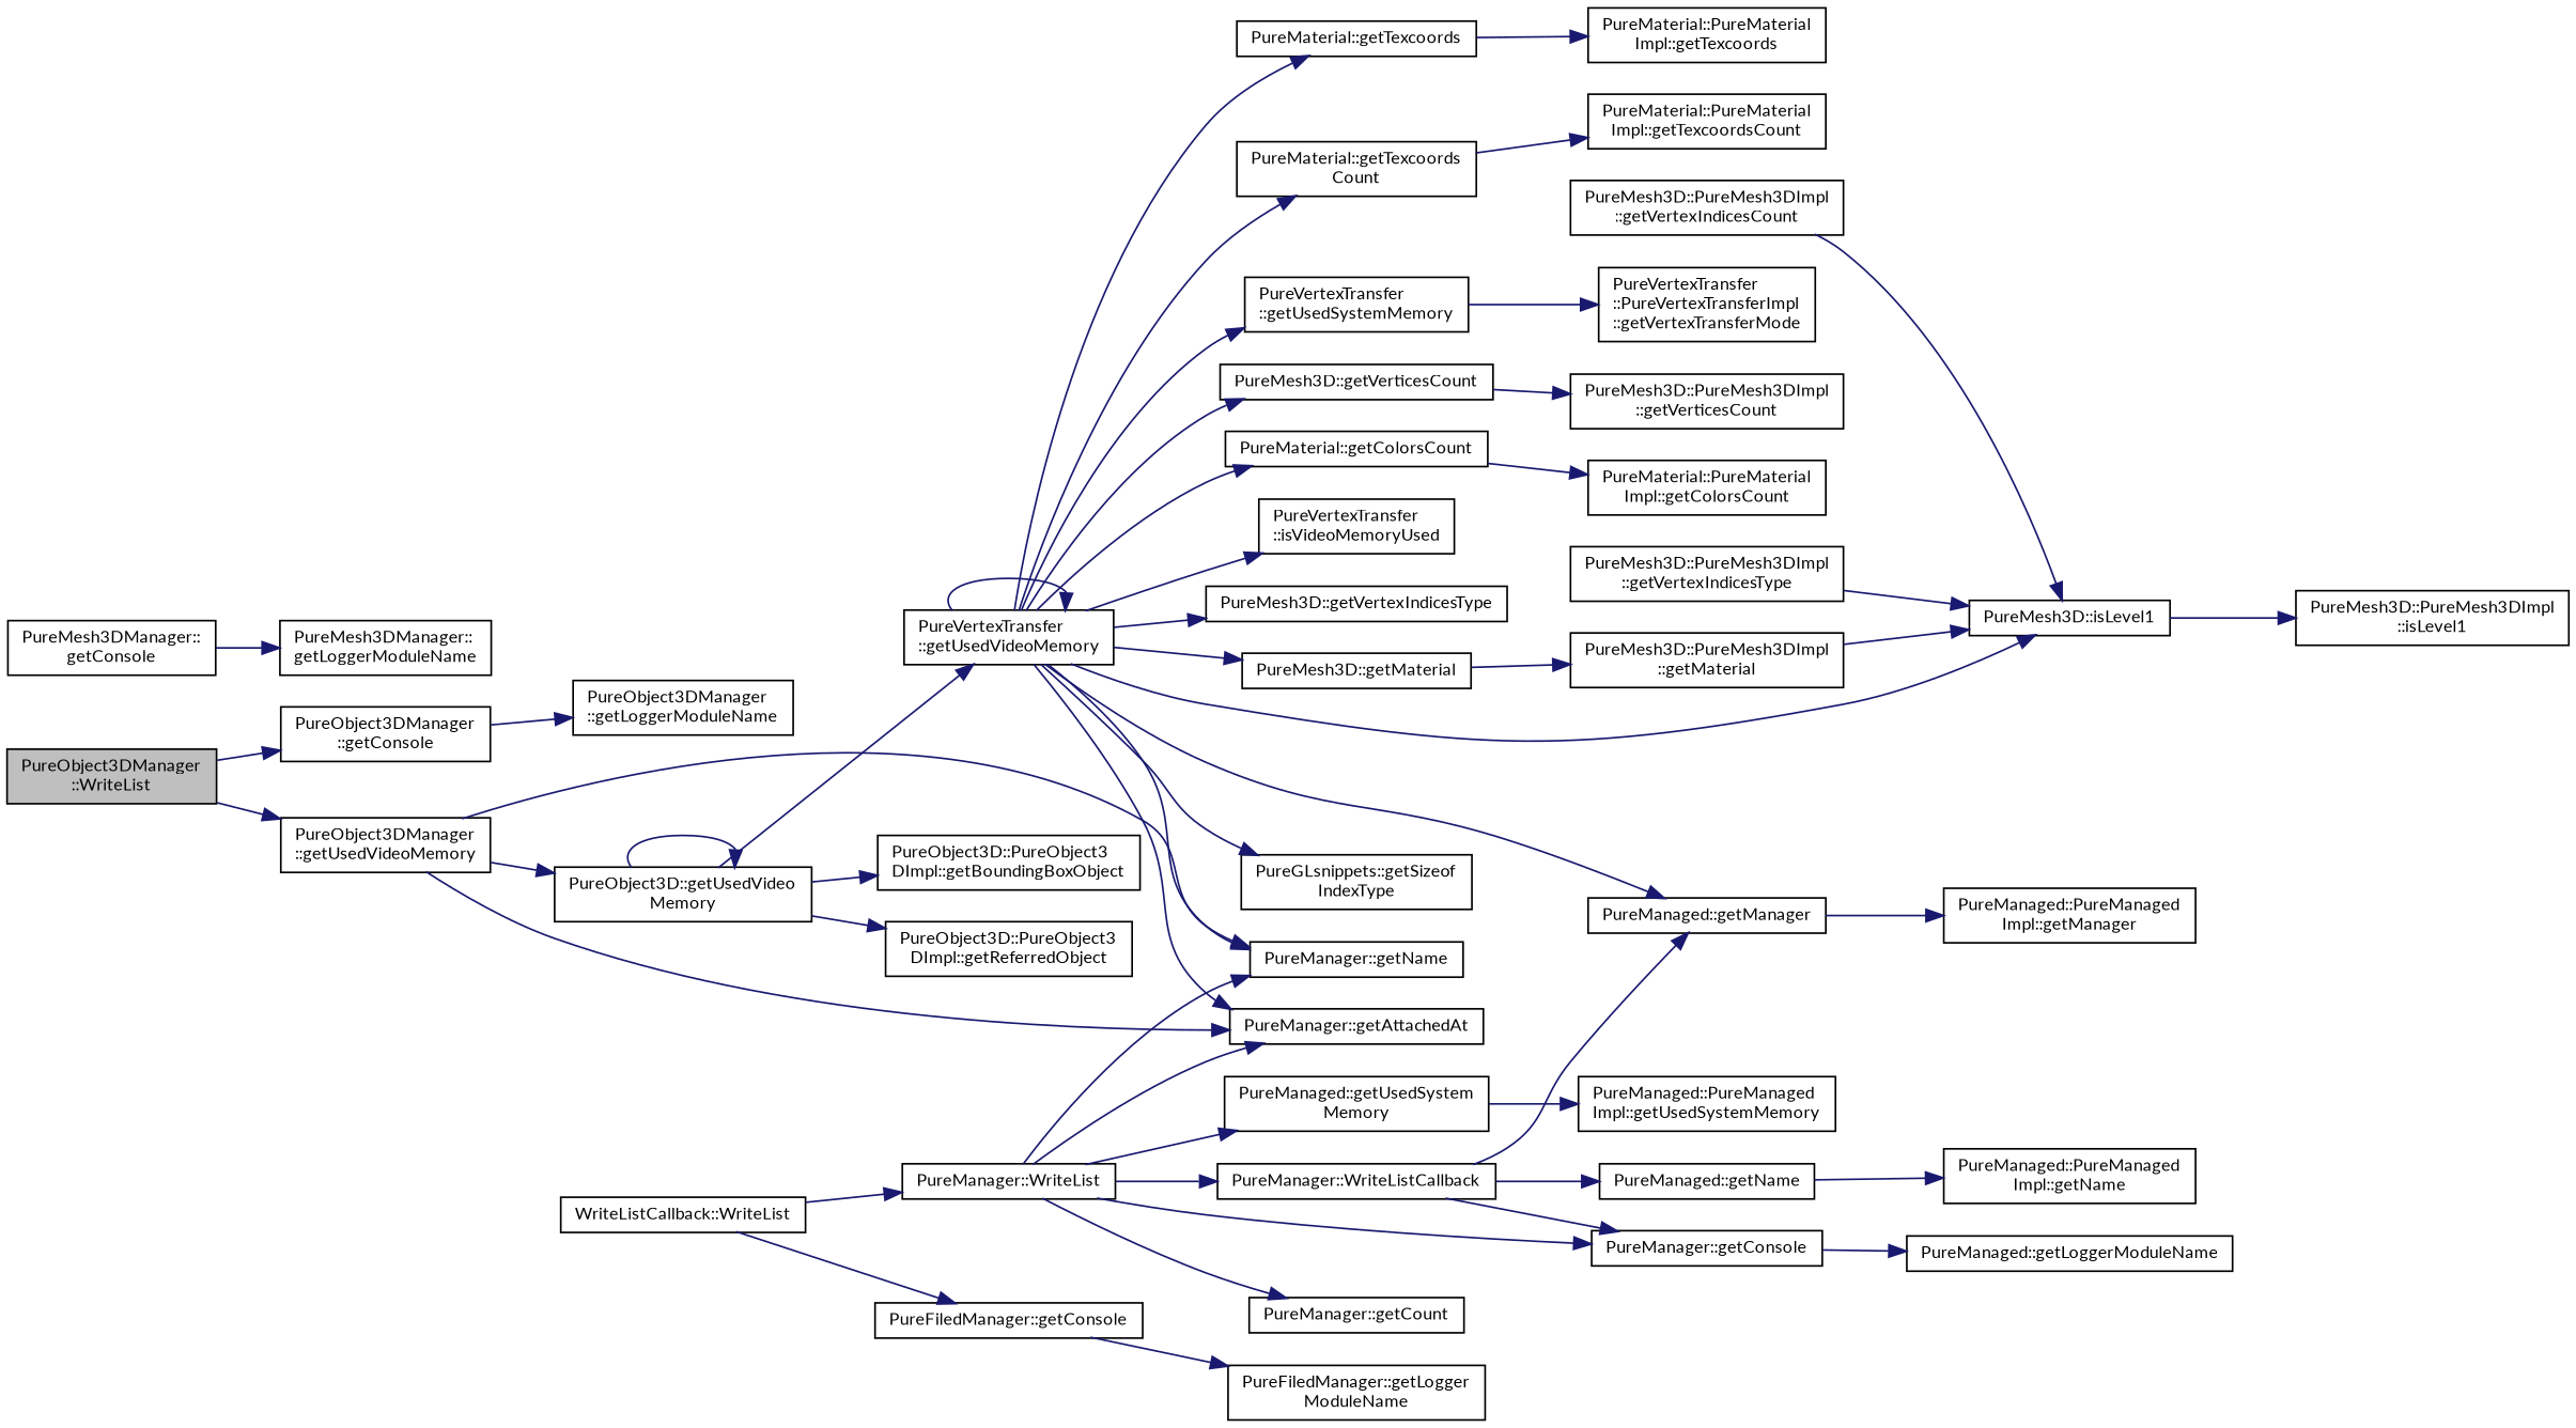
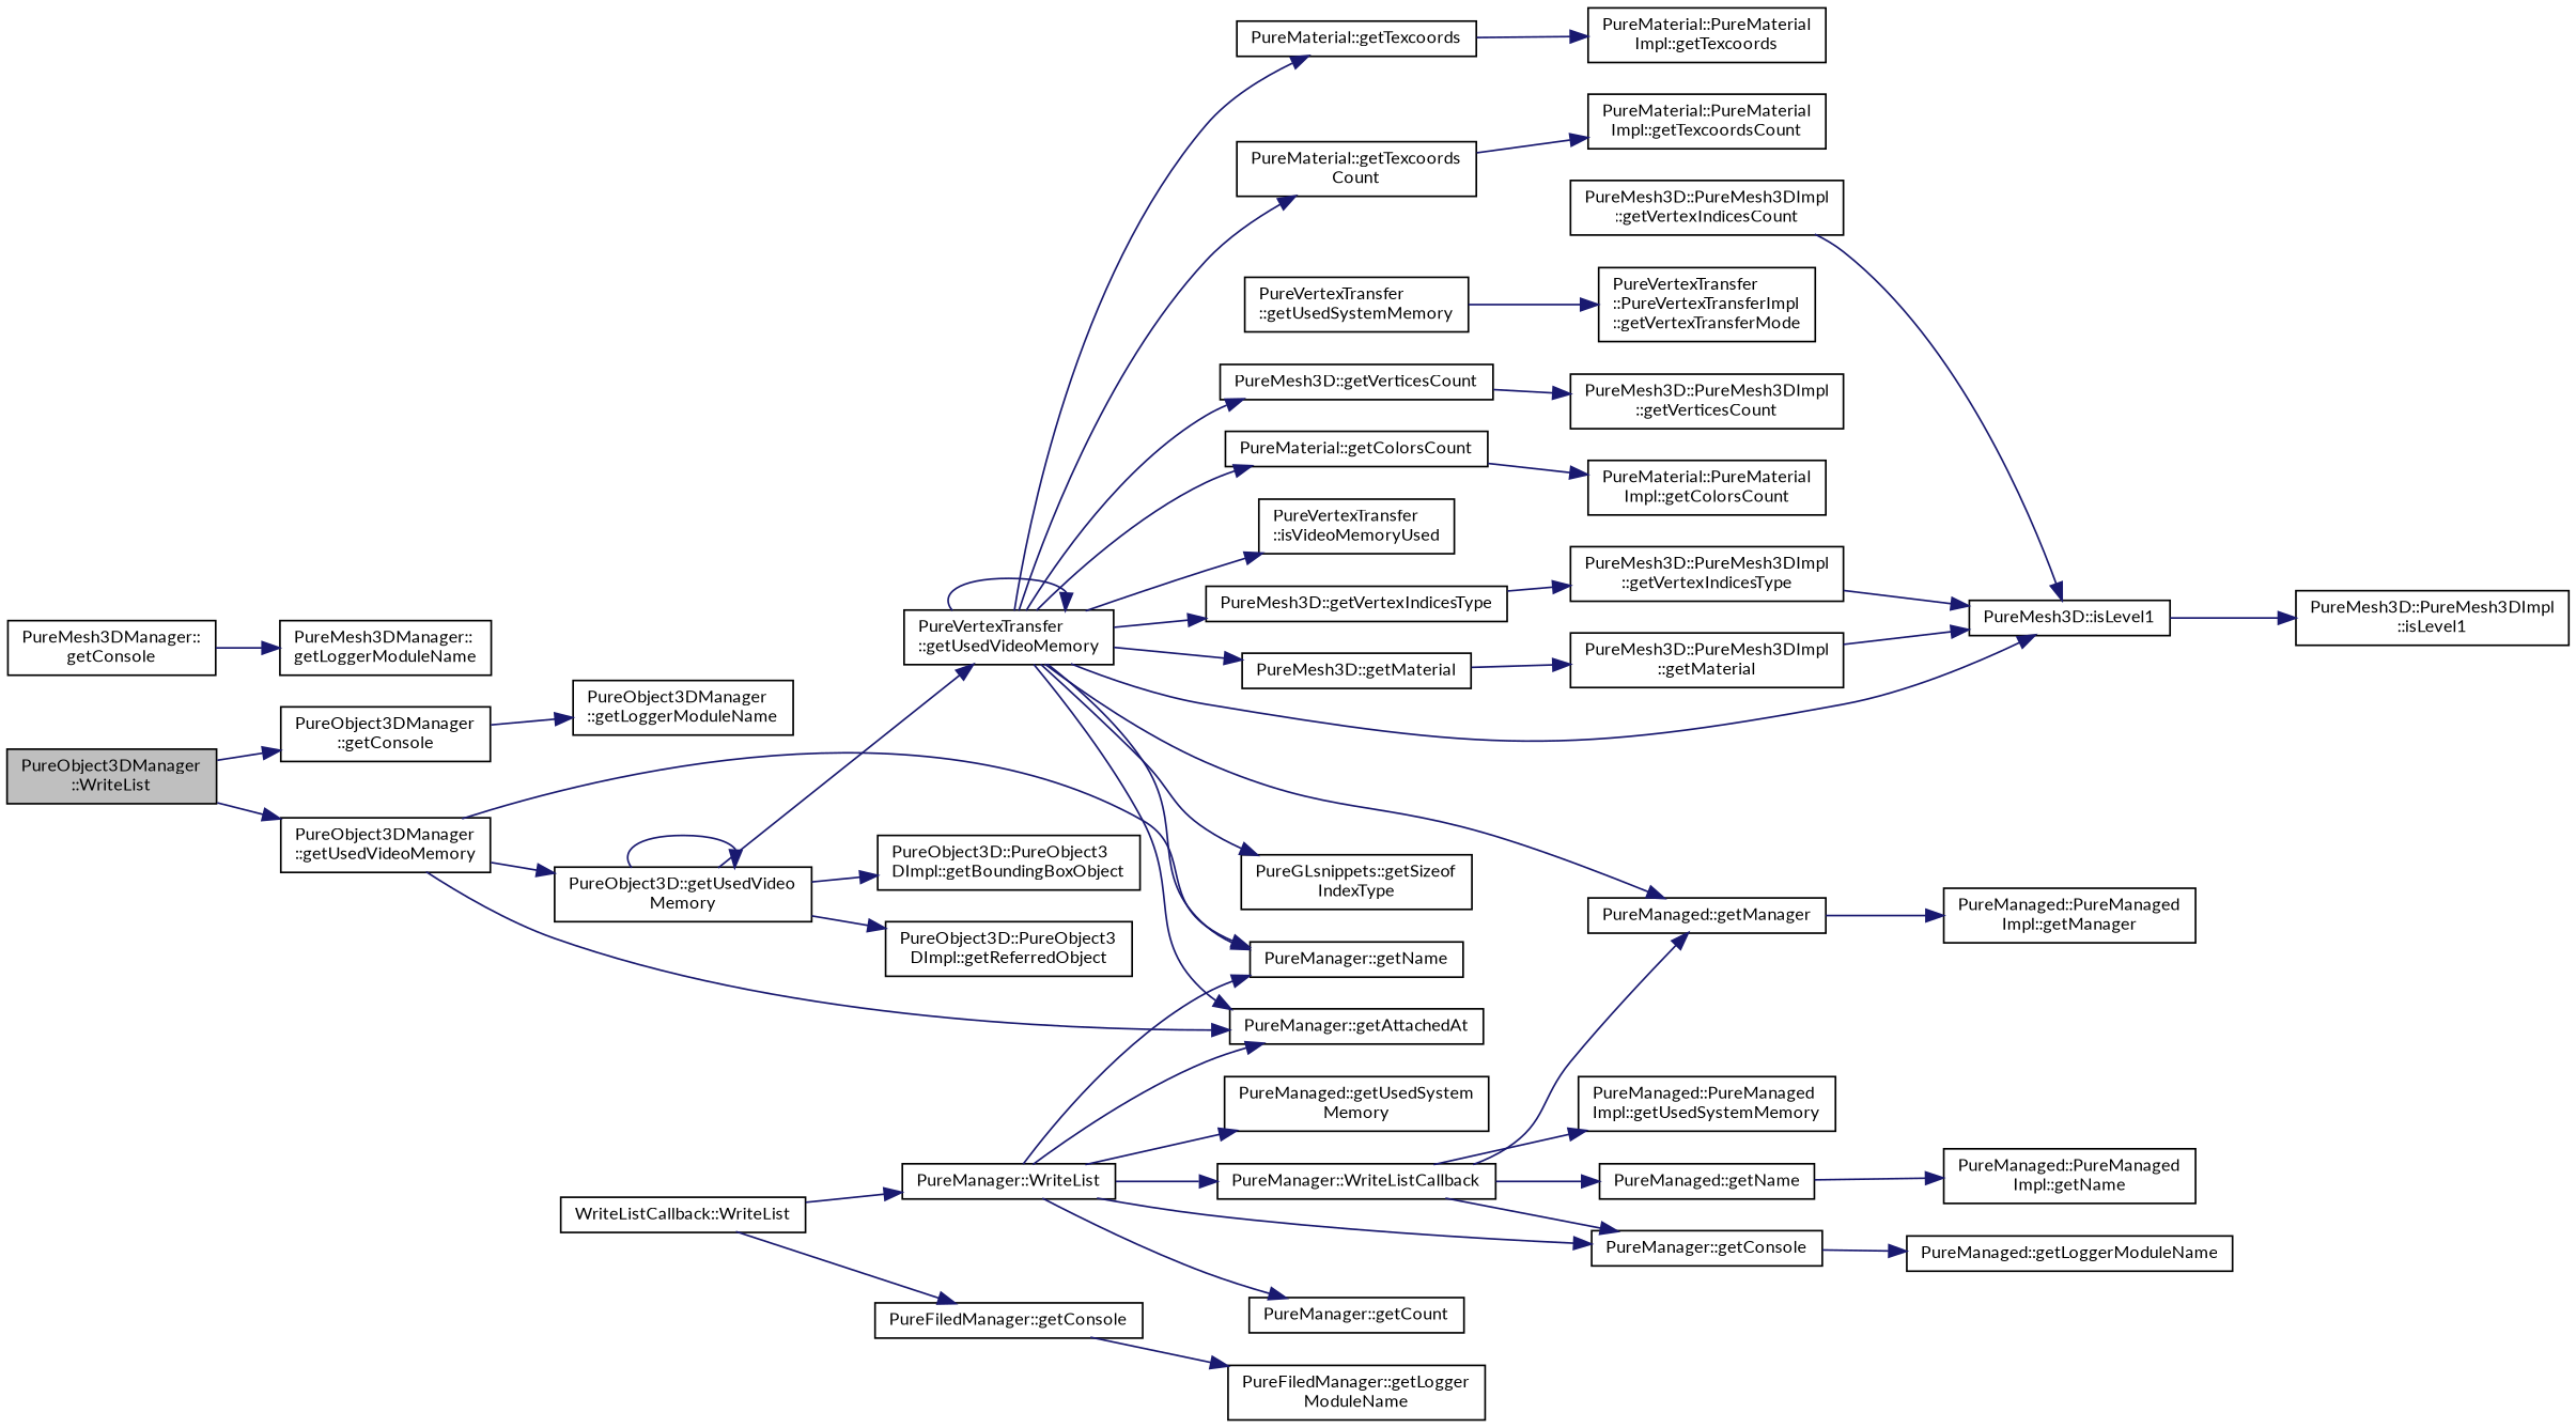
  digraph {
    fontname=Lato
    rankdir=LR
    node [color=black fillcolor=white fontname=Lato fontsize=10 shape=record style=filled]
    edge [color=midnightblue fontname=Lato fontsize=10 labelfontname=Helvetica labelfontsize=10 style=solid]
    n1 [fillcolor=grey75 fontcolor=black height=0.2 label="PureObject3DManager\l::WriteList" width=0.4]
    n2 [height=0.2 label="PureObject3DManager\l::getConsole" width=0.4]
    n3 [height=0.2 label="PureObject3DManager\l::getUsedVideoMemory" width=0.4]
    n4 [height=0.2 label="PureObject3DManager\l::getLoggerModuleName" width=0.4]
    n5 [height=0.2 label="PureManager::getAttachedAt" width=0.4]
    n6 [height=0.2 label="PureManager::getName" width=0.4]
    n7 [height=0.2 label="PureObject3D::getUsedVideo\lMemory" width=0.4]
    n8 [height=0.2 label="PureObject3D::PureObject3\lDImpl::getBoundingBoxObject" width=0.4]
    n9 [height=0.2 label="PureObject3D::PureObject3\lDImpl::getReferredObject" width=0.4]
    n10 [height=0.2 label="PureVertexTransfer\l::getUsedVideoMemory" width=0.4]
    n11 [height=0.2 label="PureMaterial::getColorsCount" width=0.4]
    n12 [height=0.2 label="PureManaged::getManager" width=0.4]
    n13 [height=0.2 label="PureMesh3D::getMaterial" width=0.4]
    n14 [height=0.2 label="PureMesh3D::isLevel1" width=0.4]
    n15 [height=0.2 label="PureGLsnippets::getSizeof\lIndexType" width=0.4]
    n16 [height=0.2 label="PureMaterial::getTexcoords" width=0.4]
    n17 [height=0.2 label="PureMaterial::getTexcoords\lCount" width=0.4]
    n18 [height=0.2 label="PureMesh3D::getVertexIndicesType" width=0.4]
    n19 [height=0.2 label="PureVertexTransfer\l::getUsedSystemMemory" width=0.4]
    n20 [height=0.2 label="PureMesh3D::getVerticesCount" width=0.4]
    n21 [height=0.2 label="PureVertexTransfer\l::isVideoMemoryUsed" width=0.4]
    n22 [height=0.2 label="PureMaterial::PureMaterial\lImpl::getColorsCount" width=0.4]
    n23 [height=0.2 label="PureManaged::PureManaged\lImpl::getManager" width=0.4]
    n24 [height=0.2 label="PureMesh3D::PureMesh3DImpl\l::getMaterial" width=0.4]
    n25 [height=0.2 label="PureMesh3D::PureMesh3DImpl\l::isLevel1" width=0.4]
    n26 [height=0.2 label="PureMaterial::PureMaterial\lImpl::getTexcoords" width=0.4]
    n27 [height=0.2 label="PureMaterial::PureMaterial\lImpl::getTexcoordsCount" width=0.4]
    n28 [height=0.2 label="PureMesh3D::PureMesh3DImpl\l::getVertexIndicesType" width=0.4]
    n29 [height=0.2 label="PureVertexTransfer\l::PureVertexTransferImpl\l::getVertexTransferMode" width=0.4]
    n30 [height=0.2 label="PureMesh3D::PureMesh3DImpl\l::getVerticesCount" width=0.4]
    n31 [height=0.2 label="PureMesh3D::PureMesh3DImpl\l::getVertexIndicesCount" width=0.4]
    n32 [height=0.2 label="PureMesh3DManager::\lgetConsole" width=0.4]
    n33 [height=0.2 label="PureMesh3DManager::\lgetLoggerModuleName" width=0.4]
    n34 [height=0.2 label="WriteListCallback::WriteList" width=0.4]
    n35 [height=0.2 label="PureFiledManager::getConsole" width=0.4]
    n36 [height=0.2 label="PureManager::WriteList" width=0.4]
    n37 [height=0.2 label="PureFiledManager::getLogger\lModuleName" width=0.4]
    n38 [height=0.2 label="PureManager::getConsole" width=0.4]
    n39 [height=0.2 label="PureManager::getCount" width=0.4]
    n40 [height=0.2 label="PureManaged::getUsedSystem\lMemory" width=0.4]
    n41 [height=0.2 label="PureManager::WriteListCallback" width=0.4]
    n42 [height=0.2 label="PureManaged::getLoggerModuleName" width=0.4]
    n43 [height=0.2 label="PureManaged::PureManaged\lImpl::getUsedSystemMemory" width=0.4]
    n44 [height=0.2 label="PureManaged::getName" width=0.4]
    n45 [height=0.2 label="PureManaged::PureManaged\lImpl::getName" width=0.4]
    n1 -> n2
    n1 -> n3
    n2 -> n4
    n3 -> n5
    n3 -> n6
    n3 -> n7
    n7 -> n7
    n7 -> n8
    n7 -> n9
    n7 -> n10
    n10 -> n5
    n10 -> n6
    n10 -> n10
    n10 -> n11
    n10 -> n12
    n10 -> n13
    n10 -> n14
    n10 -> n15
    n10 -> n16
    n10 -> n17
    n10 -> n18
-   n10 -> n19
    n10 -> n20
    n10 -> n21
    n11 -> n22
    n12 -> n23
    n13 -> n24
    n14 -> n25
    n16 -> n26
    n17 -> n27
+   n18 -> n28
    n19 -> n29
    n20 -> n30
    n24 -> n14
    n28 -> n14
    n31 -> n14
    n32 -> n33
    n34 -> n35
    n34 -> n36
    n35 -> n37
    n36 -> n5
    n36 -> n6
    n36 -> n38
    n36 -> n39
    n36 -> n40
    n36 -> n41
    n38 -> n42
-   n40 -> n43
+   n41 -> n43
    n41 -> n12
    n41 -> n38
    n41 -> n44
    n44 -> n45
  }
